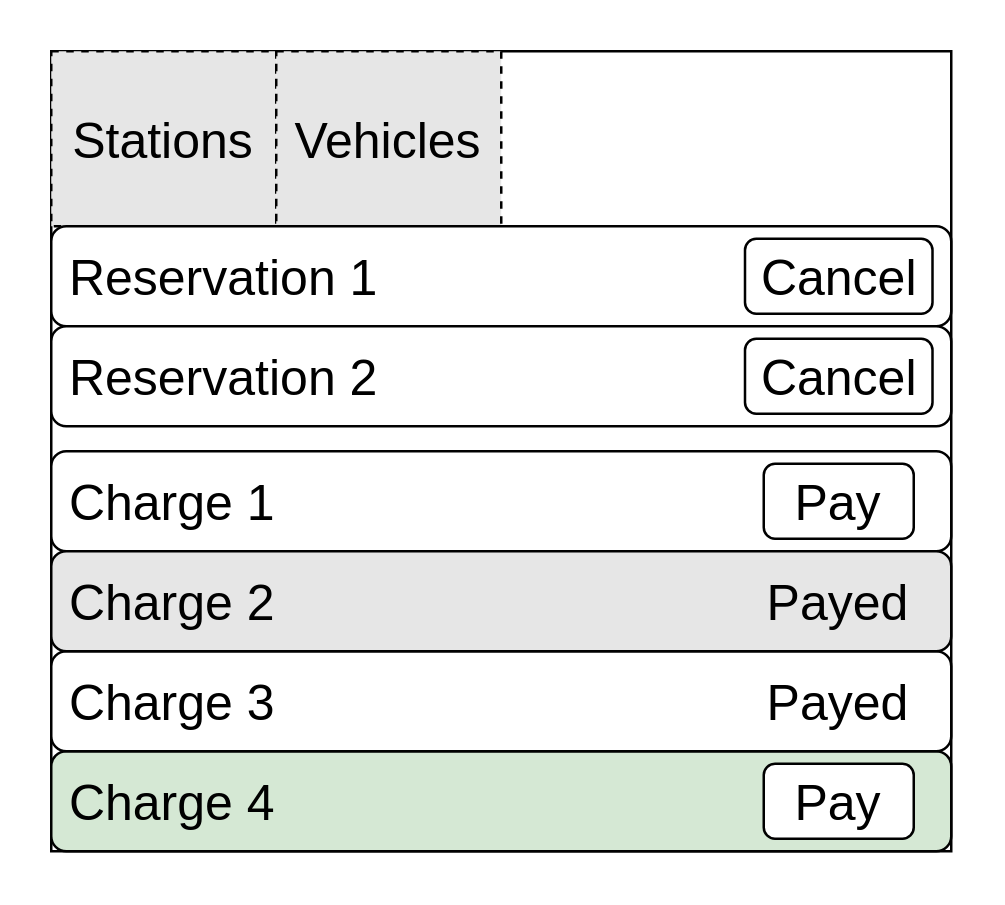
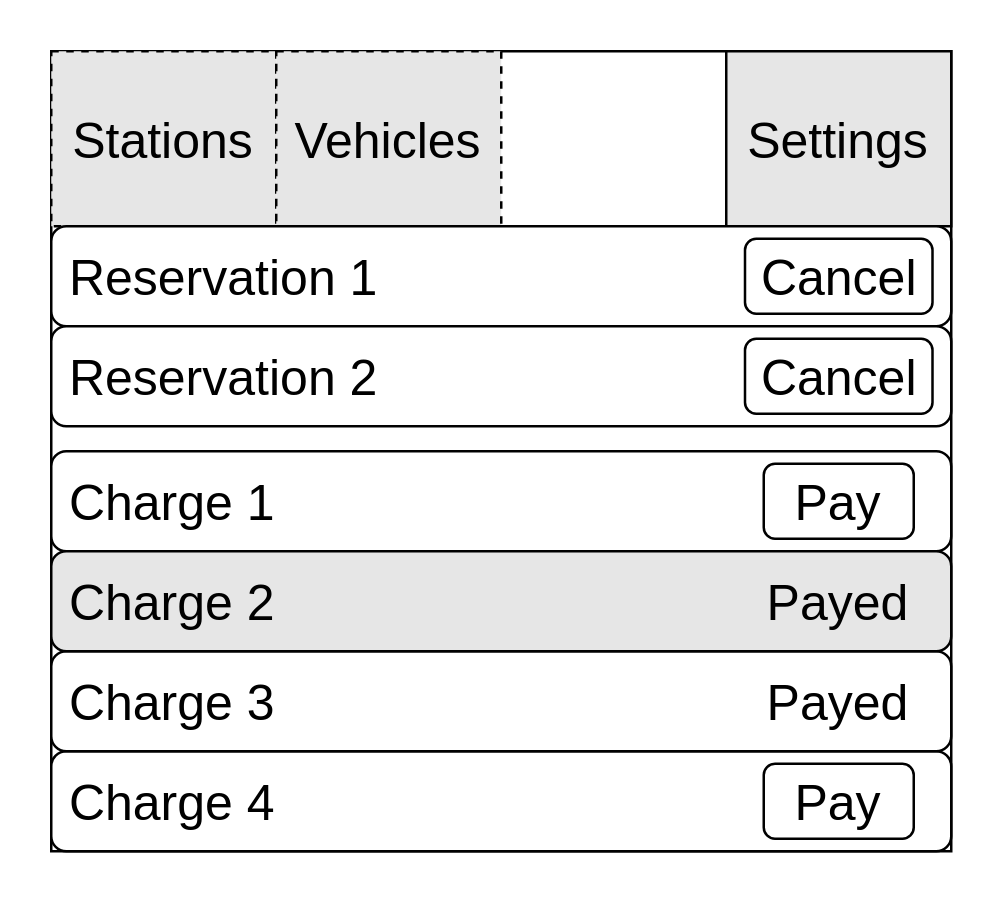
  <mxCell id="0" />
  <mxCell id="1" parent="0" />
  <mxCell id="2" value="" style="rounded=0;whiteSpace=wrap;html=1;fontSize=20;" parent="1" vertex="1"><mxGeometry x="20" width="360" height="320" as="geometry" y="20" /></mxCell>
  <mxCell id="3" value="Stations" style="rounded=0;whiteSpace=wrap;html=1;fontSize=20;fontColor=#000000;fillColor=#E6E6E6;strokeColor=#000000;dashed=1;" parent="1" vertex="1"><mxGeometry x="20" width="90" height="70" as="geometry" y="20" /></mxCell>
  <mxCell id="4" value="Vehicles" style="rounded=0;whiteSpace=wrap;html=1;fontSize=20;fontColor=#000000;fillColor=#E6E6E6;dashed=1;" parent="1" vertex="1"><mxGeometry x="110" width="90" height="70" as="geometry" y="20" /></mxCell>
+ <mxCell id="5" value="Settings" style="rounded=0;whiteSpace=wrap;html=1;fontSize=20;fontColor=#000000;fillColor=#E6E6E6;" parent="1" vertex="1"><mxGeometry x="290" width="90" height="70" as="geometry" y="20" /></mxCell>
  <mxCell id="6" value="&amp;nbsp;Reservation 1" style="rounded=1;whiteSpace=wrap;html=1;fontSize=20;fontColor=#000000;strokeColor=#000000;fillColor=#FFFFFF;align=left;" vertex="1" parent="1"><mxGeometry x="20" y="90" width="360" height="40" as="geometry" /></mxCell>
  <mxCell id="7" value="&amp;nbsp;Reservation 2" style="rounded=1;whiteSpace=wrap;html=1;fontSize=20;fontColor=#000000;strokeColor=#000000;fillColor=#FFFFFF;align=left;" vertex="1" parent="1"><mxGeometry x="20" y="130" width="360" height="40" as="geometry" /></mxCell>
  <mxCell id="8" value="Cancel" style="rounded=1;whiteSpace=wrap;html=1;fontSize=20;fontColor=#000000;strokeColor=#000000;fillColor=#FFFFFF;" vertex="1" parent="1"><mxGeometry x="297.5" y="95" width="75" height="30" as="geometry" /></mxCell>
  <mxCell id="9" value="Cancel" style="rounded=1;whiteSpace=wrap;html=1;fontSize=20;fontColor=#000000;strokeColor=#000000;fillColor=#FFFFFF;" vertex="1" parent="1"><mxGeometry x="297.5" y="135" width="75" height="30" as="geometry" /></mxCell>
  <mxCell id="10" value="&amp;nbsp;Charge 1" style="rounded=1;whiteSpace=wrap;html=1;fontSize=20;fontColor=#000000;strokeColor=#000000;fillColor=#FFFFFF;align=left;" vertex="1" parent="1"><mxGeometry x="20" y="180" width="360" height="40" as="geometry" /></mxCell>
- <mxCell id="11" value="&amp;nbsp;Charge 4" style="rounded=1;whiteSpace=wrap;html=1;fontSize=20;fontColor=#000000;strokeColor=#000000;fillColor=#d5e8d4;align=left;" vertex="1" parent="1"><mxGeometry x="20" y="300" width="360" height="40" as="geometry" /></mxCell>
+ <mxCell id="11" value="&amp;nbsp;Charge 4" style="rounded=1;whiteSpace=wrap;html=1;fontSize=20;fontColor=#000000;strokeColor=#000000;fillColor=#FFFFFF;align=left;" vertex="1" parent="1"><mxGeometry x="20" y="300" width="360" height="40" as="geometry" /></mxCell>
  <mxCell id="12" value="&amp;nbsp;Charge 3" style="rounded=1;whiteSpace=wrap;html=1;fontSize=20;fontColor=#000000;strokeColor=#000000;fillColor=#FFFFFF;align=left;" vertex="1" parent="1"><mxGeometry x="20" y="260" width="360" height="40" as="geometry" /></mxCell>
  <mxCell id="13" value="&amp;nbsp;Charge 2" style="rounded=1;whiteSpace=wrap;html=1;fontSize=20;fontColor=#000000;strokeColor=#000000;fillColor=#e6e6e6;align=left;" vertex="1" parent="1"><mxGeometry x="20" y="220" width="360" height="40" as="geometry" /></mxCell>
  <mxCell id="14" value="Pay" style="rounded=1;whiteSpace=wrap;html=1;fontSize=20;fontColor=#000000;strokeColor=#000000;fillColor=#FFFFFF;" vertex="1" parent="1"><mxGeometry x="305" y="185" width="60" height="30" as="geometry" /></mxCell>
  <mxCell id="15" value="Pay" style="rounded=1;whiteSpace=wrap;html=1;fontSize=20;fontColor=#000000;strokeColor=#000000;fillColor=#FFFFFF;" vertex="1" parent="1"><mxGeometry x="305" y="305" width="60" height="30" as="geometry" /></mxCell>
  <mxCell id="16" value="Payed" style="text;html=1;strokeColor=none;fillColor=none;align=center;verticalAlign=middle;whiteSpace=wrap;rounded=0;fontSize=20;fontColor=#000000;" vertex="1" parent="1"><mxGeometry x="305" y="225" width="60" height="30" as="geometry" /></mxCell>
  <mxCell id="17" value="Payed" style="text;html=1;strokeColor=none;fillColor=none;align=center;verticalAlign=middle;whiteSpace=wrap;rounded=0;fontSize=20;fontColor=#000000;" vertex="1" parent="1"><mxGeometry x="305" y="265" width="60" height="30" as="geometry" /></mxCell>
